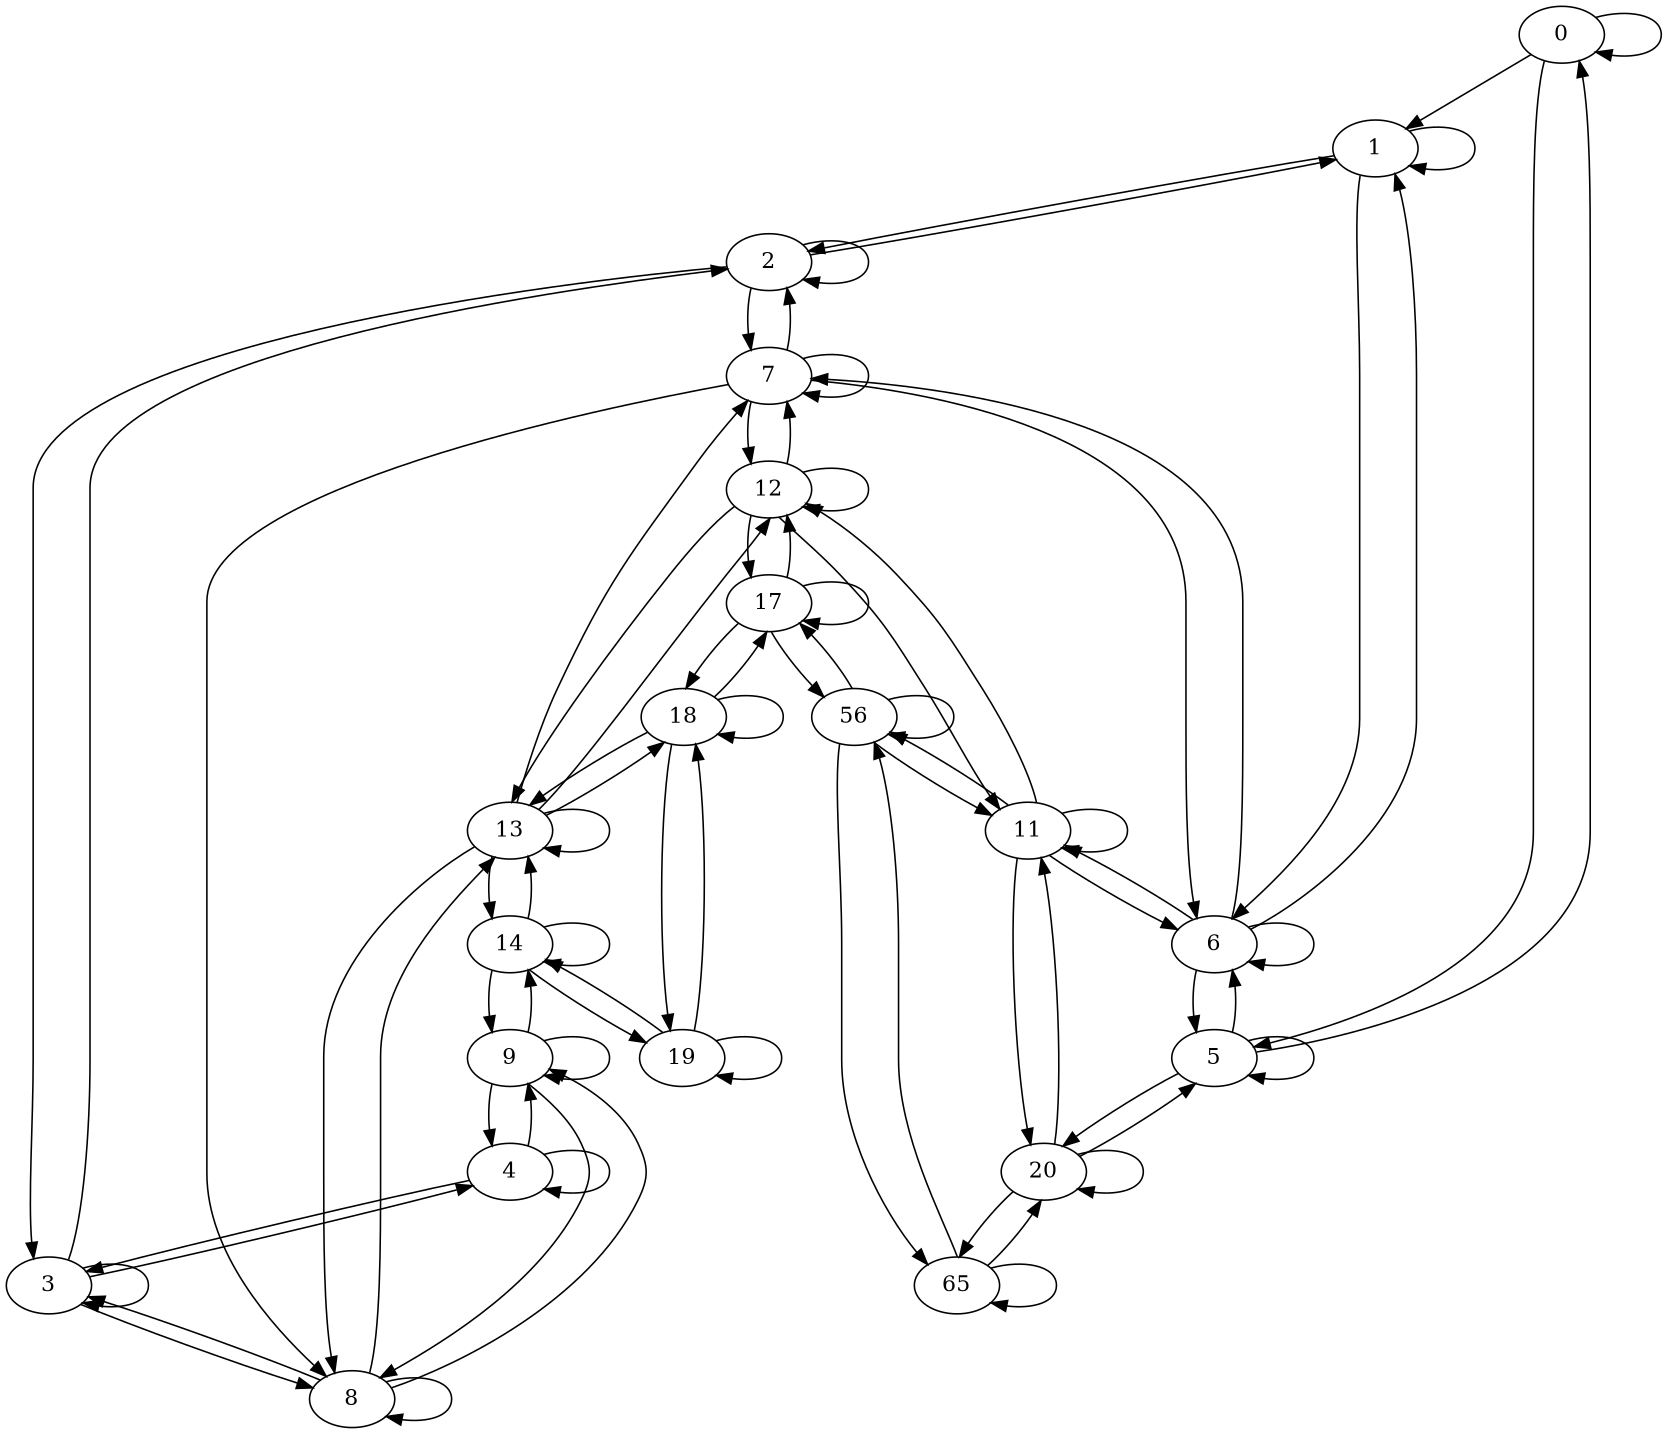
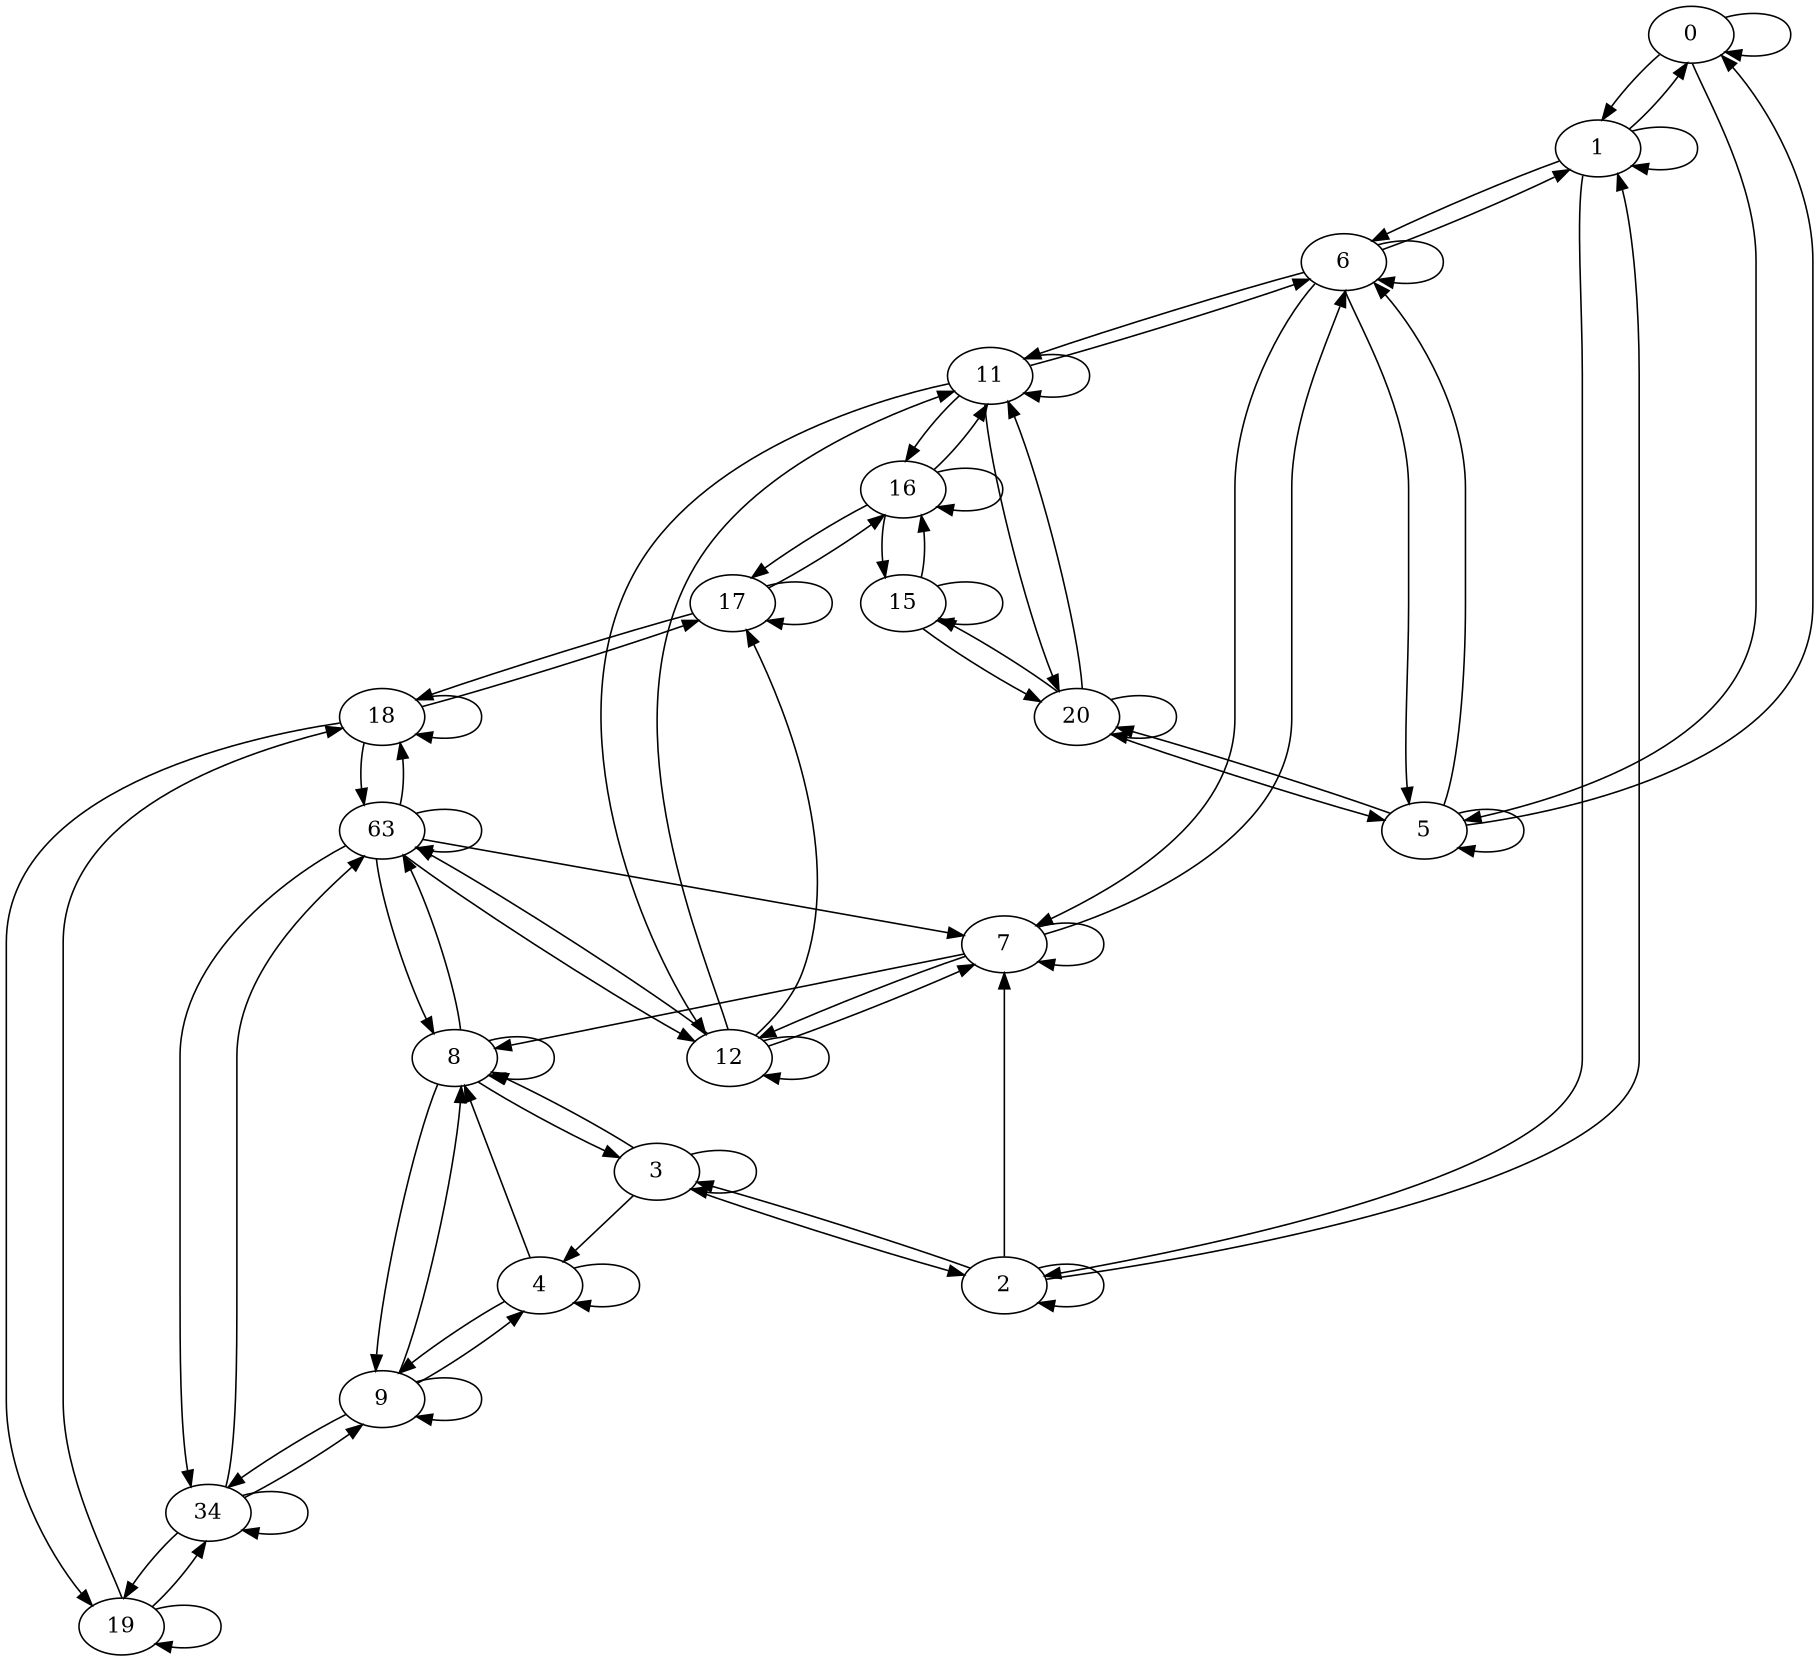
  digraph {
    nodesep=0.5
    edge [weight=1.0]
    0
    1
    5
    2
    6
    n6 [label=20]
    3
    7
    11
-   15 [label=65]
+   15
    4
    8
    12
-   16 [label=56]
+   16
    9
-   13
+   13 [label=63]
    17
-   14
+   14 [label=34]
    18
    19
    0 -> 0
    0 -> 1
    0 -> 5
+   1 -> 0
    1 -> 1
    1 -> 2
    1 -> 6
    5 -> 0
    5 -> 5
    5 -> 6
    5 -> n6
    2 -> 1
    2 -> 2
    2 -> 3
    2 -> 7
    6 -> 1
    6 -> 5
    6 -> 6
    6 -> 7
    6 -> 11
    n6 -> 5
    n6 -> n6
    n6 -> 11
    n6 -> 15
    3 -> 2
    3 -> 3
    3 -> 4
    3 -> 8
-   7 -> 2
    7 -> 6
    7 -> 7
    7 -> 8
    7 -> 12
    11 -> 6
    11 -> n6
    11 -> 11
    11 -> 12
    11 -> 16
    15 -> n6
    15 -> 15
    15 -> 16
-   4 -> 3
+   4 -> 8
    4 -> 4
    4 -> 9
    8 -> 3
    8 -> 8
    8 -> 9
    8 -> 13
    12 -> 7
    12 -> 11
    12 -> 12
    12 -> 13
    12 -> 17
    16 -> 11
    16 -> 15
    16 -> 16
    16 -> 17
    9 -> 4
    9 -> 8
    9 -> 9
    9 -> 14
    13 -> 7
    13 -> 8
    13 -> 12
    13 -> 13
    13 -> 14
    13 -> 18
-   17 -> 12
    17 -> 16
    17 -> 17
    17 -> 18
    14 -> 9
    14 -> 13
    14 -> 14
    14 -> 19
    18 -> 13
    18 -> 17
    18 -> 18
    18 -> 19
    19 -> 14
    19 -> 18
    19 -> 19
  }
